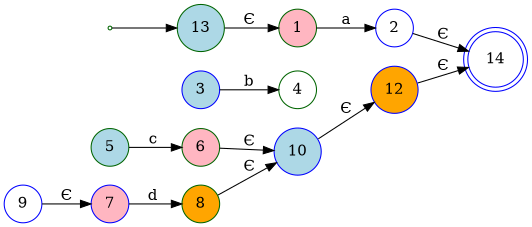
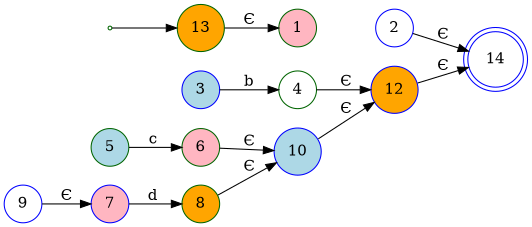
  digraph {
    rankdir=LR
    node [color=blue fillcolor=white shape=circle style=filled]
    14 [shape=doublecircle]
    qi [color=darkgreen shape=point]
-   13 [color=darkgreen fillcolor=lightblue]
+   13 [color=darkgreen fillcolor=orange]
    1 [color=darkgreen fillcolor=lightpink]
    2
    3 [fillcolor=lightblue]
    4 [color=darkgreen]
    12 [fillcolor=orange]
    5 [color=darkgreen fillcolor=lightblue]
    6 [color=darkgreen fillcolor=lightpink]
    10 [fillcolor=lightblue]
    7 [fillcolor=lightpink]
    8 [color=darkgreen fillcolor=orange]
    9
    qi -> 13
    13 -> 1 [label="Є"]
-   1 -> 2 [label=a]
    2 -> 14 [label="Є"]
    3 -> 4 [label=b]
+   4 -> 12 [label="Є"]
    12 -> 14 [label="Є"]
    5 -> 6 [label=c]
    6 -> 10 [label="Є"]
    10 -> 12 [label="Є"]
    7 -> 8 [label=d]
    8 -> 10 [label="Є"]
    9 -> 7 [label="Є"]
  }
